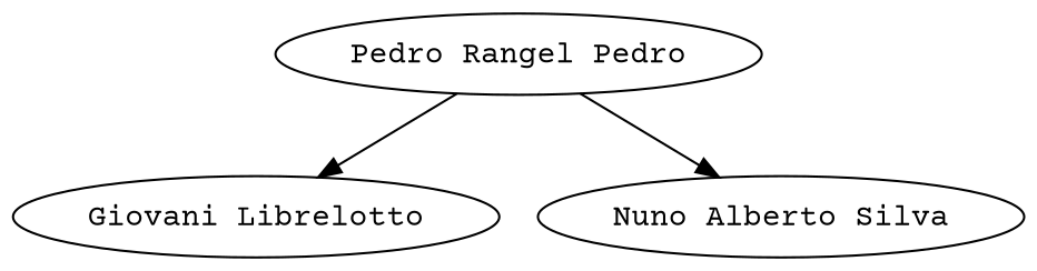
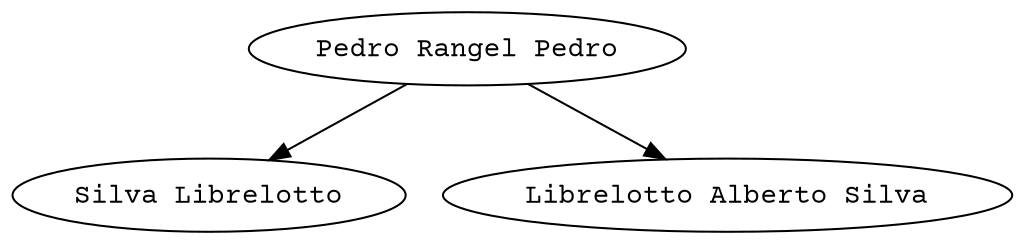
  digraph {
    fontname="Courier Prime"
    node [fontname="Courier Prime"]
    edge [fontname="Courier Prime"]
    n1 [label="Pedro Rangel Pedro"]
-   "Giovani Librelotto"
-   "Nuno Alberto Silva"
+   "Giovani Librelotto" [label="Silva Librelotto"]
+   "Nuno Alberto Silva" [label="Librelotto Alberto Silva"]
    n1 -> "Giovani Librelotto"
    n1 -> "Nuno Alberto Silva"
  }
